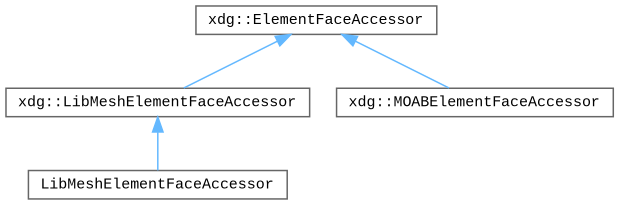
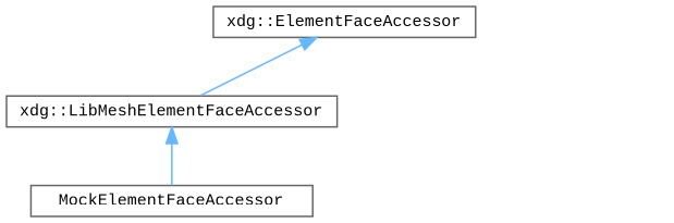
  digraph {
    fontname="Liberation Mono"
    rankdir=TB
    node [color=grey40 fillcolor=white fontname="Liberation Mono" fontsize=10 shape=box style=filled]
    edge [color=steelblue1 dir=back fontname="Liberation Mono" fontsize=10 labelfontname=Helvetica labelfontsize=10 style=solid]
    n1 [height=0.2 label="xdg::ElementFaceAccessor" width=0.4]
    n2 [height=0.2 label="xdg::LibMeshElementFaceAccessor" width=0.4]
-   n3 [height=0.2 label="xdg::MOABElementFaceAccessor" width=0.4]
-   n4 [height=0.2 label=LibMeshElementFaceAccessor width=0.4]
+   n4 [height=0.2 label=MockElementFaceAccessor width=0.4]
    n1 -> n2
-   n1 -> n3
    n2 -> n4
  }
